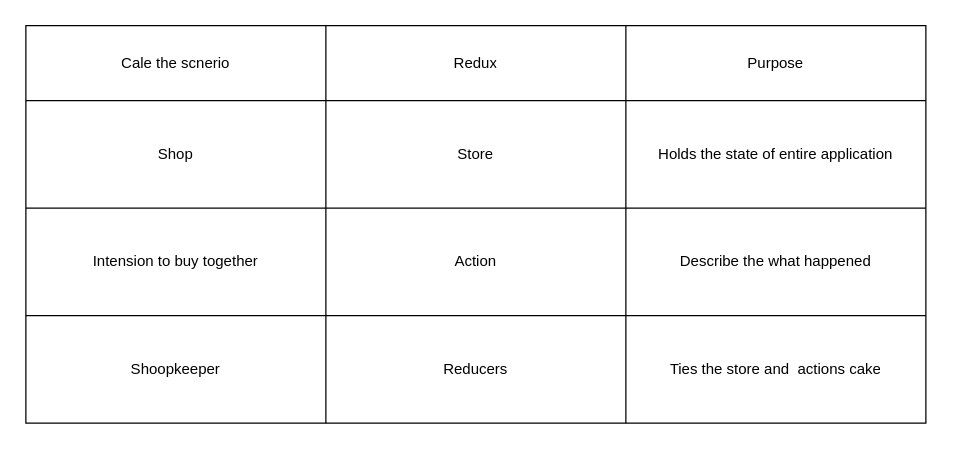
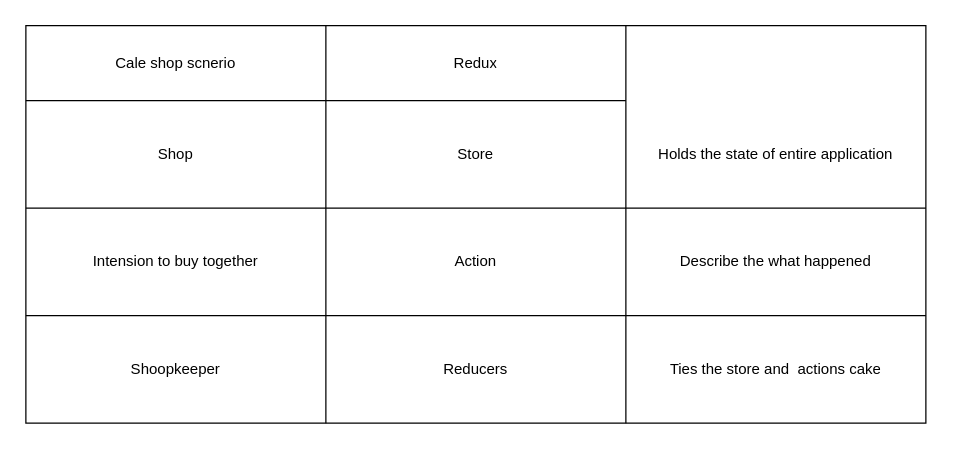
  <mxCell id="0" />
  <mxCell id="1" parent="0" />
  <mxCell id="2" value="" style="shape=table;html=1;whiteSpace=wrap;startSize=0;container=1;collapsible=0;childLayout=tableLayout;" vertex="1" parent="1"><mxGeometry x="20" y="20" width="720" height="318" as="geometry" /></mxCell>
  <mxCell id="3" value="" style="shape=partialRectangle;html=1;whiteSpace=wrap;collapsible=0;dropTarget=0;pointerEvents=0;fillColor=none;top=0;left=0;bottom=0;right=0;points=[[0,0.5],[1,0.5]];portConstraint=eastwest;" vertex="1" parent="2"><mxGeometry width="720" height="60" as="geometry" /></mxCell>
- <mxCell id="4" value="Cale the scnerio" style="shape=partialRectangle;html=1;whiteSpace=wrap;connectable=0;overflow=hidden;fillColor=none;top=0;left=0;bottom=0;right=0;" vertex="1" parent="3"><mxGeometry width="240" height="60" as="geometry" /></mxCell>
+ <mxCell id="4" value="Cale shop scnerio" style="shape=partialRectangle;html=1;whiteSpace=wrap;connectable=0;overflow=hidden;fillColor=none;top=0;left=0;bottom=0;right=0;" vertex="1" parent="3"><mxGeometry width="240" height="60" as="geometry" /></mxCell>
  <mxCell id="5" value="Redux" style="shape=partialRectangle;html=1;whiteSpace=wrap;connectable=0;overflow=hidden;fillColor=none;top=0;left=0;bottom=0;right=0;" vertex="1" parent="3"><mxGeometry x="240" width="240" height="60" as="geometry" /></mxCell>
- <mxCell id="6" value="Purpose" style="shape=partialRectangle;html=1;whiteSpace=wrap;connectable=0;overflow=hidden;fillColor=none;top=0;left=0;bottom=0;right=0;" vertex="1" parent="3"><mxGeometry x="480" width="240" height="60" as="geometry" /></mxCell>
  <mxCell id="7" value="" style="shape=partialRectangle;html=1;whiteSpace=wrap;collapsible=0;dropTarget=0;pointerEvents=0;fillColor=none;top=0;left=0;bottom=0;right=0;points=[[0,0.5],[1,0.5]];portConstraint=eastwest;" vertex="1" parent="2"><mxGeometry y="60" width="720" height="86" as="geometry" /></mxCell>
  <mxCell id="8" value="Shop" style="shape=partialRectangle;html=1;whiteSpace=wrap;connectable=0;overflow=hidden;fillColor=none;top=0;left=0;bottom=0;right=0;" vertex="1" parent="7"><mxGeometry width="240" height="86" as="geometry" /></mxCell>
  <mxCell id="9" value="Store" style="shape=partialRectangle;html=1;whiteSpace=wrap;connectable=0;overflow=hidden;fillColor=none;top=0;left=0;bottom=0;right=0;" vertex="1" parent="7"><mxGeometry x="240" width="240" height="86" as="geometry" /></mxCell>
  <mxCell id="10" value="Holds the state of entire application" style="shape=partialRectangle;html=1;whiteSpace=wrap;connectable=0;overflow=hidden;fillColor=none;top=0;left=0;bottom=0;right=0;" vertex="1" parent="7"><mxGeometry x="480" width="240" height="86" as="geometry" /></mxCell>
  <mxCell id="11" value="" style="shape=partialRectangle;html=1;whiteSpace=wrap;collapsible=0;dropTarget=0;pointerEvents=0;fillColor=none;top=0;left=0;bottom=0;right=0;points=[[0,0.5],[1,0.5]];portConstraint=eastwest;" vertex="1" parent="2"><mxGeometry y="146" width="720" height="86" as="geometry" /></mxCell>
  <mxCell id="12" value="Intension to buy together" style="shape=partialRectangle;html=1;whiteSpace=wrap;connectable=0;overflow=hidden;fillColor=none;top=0;left=0;bottom=0;right=0;" vertex="1" parent="11"><mxGeometry width="240" height="86" as="geometry" /></mxCell>
  <mxCell id="13" value="Action" style="shape=partialRectangle;html=1;whiteSpace=wrap;connectable=0;overflow=hidden;fillColor=none;top=0;left=0;bottom=0;right=0;" vertex="1" parent="11"><mxGeometry x="240" width="240" height="86" as="geometry" /></mxCell>
  <mxCell id="14" value="Describe the what happened" style="shape=partialRectangle;html=1;whiteSpace=wrap;connectable=0;overflow=hidden;fillColor=none;top=0;left=0;bottom=0;right=0;" vertex="1" parent="11"><mxGeometry x="480" width="240" height="86" as="geometry" /></mxCell>
  <mxCell id="15" value="" style="shape=partialRectangle;html=1;whiteSpace=wrap;collapsible=0;dropTarget=0;pointerEvents=0;fillColor=none;top=0;left=0;bottom=0;right=0;points=[[0,0.5],[1,0.5]];portConstraint=eastwest;" vertex="1" parent="2"><mxGeometry y="232" width="720" height="86" as="geometry" /></mxCell>
  <mxCell id="16" value="Shoopkeeper" style="shape=partialRectangle;html=1;whiteSpace=wrap;connectable=0;overflow=hidden;fillColor=none;top=0;left=0;bottom=0;right=0;" vertex="1" parent="15"><mxGeometry width="240" height="86" as="geometry" /></mxCell>
  <mxCell id="17" value="Reducers" style="shape=partialRectangle;html=1;whiteSpace=wrap;connectable=0;overflow=hidden;fillColor=none;top=0;left=0;bottom=0;right=0;" vertex="1" parent="15"><mxGeometry x="240" width="240" height="86" as="geometry" /></mxCell>
  <mxCell id="18" value="Ties the store and&amp;nbsp; actions cake" style="shape=partialRectangle;html=1;whiteSpace=wrap;connectable=0;overflow=hidden;fillColor=none;top=0;left=0;bottom=0;right=0;" vertex="1" parent="15"><mxGeometry x="480" width="240" height="86" as="geometry" /></mxCell>
